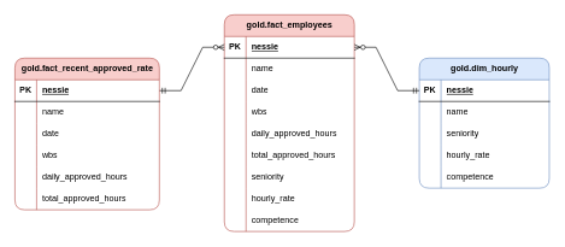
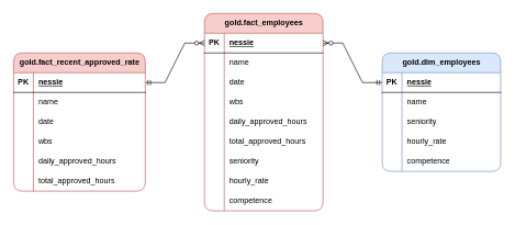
  <mxCell id="0" />
  <mxCell id="1" parent="0" />
  <mxCell id="2" value="gold.fact_employees" style="shape=table;startSize=30;container=1;collapsible=1;childLayout=tableLayout;fixedRows=1;rowLines=0;fontStyle=1;align=center;resizeLast=1;html=1;rounded=1;fillColor=#f8cecc;strokeColor=#b85450;" parent="1" vertex="1"><mxGeometry x="310" y="20" width="180" height="300" as="geometry" /></mxCell>
  <mxCell id="3" value="" style="shape=tableRow;horizontal=0;startSize=0;swimlaneHead=0;swimlaneBody=0;fillColor=none;collapsible=0;dropTarget=0;points=[[0,0.5],[1,0.5]];portConstraint=eastwest;top=0;left=0;right=0;bottom=1;" parent="2" vertex="1"><mxGeometry y="30" width="180" height="30" as="geometry" /></mxCell>
  <mxCell id="4" value="PK" style="shape=partialRectangle;connectable=0;fillColor=none;top=0;left=0;bottom=0;right=0;fontStyle=1;overflow=hidden;whiteSpace=wrap;html=1;" parent="3" vertex="1"><mxGeometry width="30" height="30" as="geometry"><mxRectangle width="30" height="30" as="alternateBounds" /></mxGeometry></mxCell>
  <mxCell id="5" value="nessie" style="shape=partialRectangle;connectable=0;fillColor=none;top=0;left=0;bottom=0;right=0;align=left;spacingLeft=6;fontStyle=5;overflow=hidden;whiteSpace=wrap;html=1;" parent="3" vertex="1"><mxGeometry x="30" width="150" height="30" as="geometry"><mxRectangle width="150" height="30" as="alternateBounds" /></mxGeometry></mxCell>
  <mxCell id="6" value="" style="shape=tableRow;horizontal=0;startSize=0;swimlaneHead=0;swimlaneBody=0;fillColor=none;collapsible=0;dropTarget=0;points=[[0,0.5],[1,0.5]];portConstraint=eastwest;top=0;left=0;right=0;bottom=0;" parent="2" vertex="1"><mxGeometry y="60" width="180" height="30" as="geometry" /></mxCell>
  <mxCell id="7" value="" style="shape=partialRectangle;connectable=0;fillColor=none;top=0;left=0;bottom=0;right=0;editable=1;overflow=hidden;whiteSpace=wrap;html=1;" parent="6" vertex="1"><mxGeometry width="30" height="30" as="geometry"><mxRectangle width="30" height="30" as="alternateBounds" /></mxGeometry></mxCell>
  <mxCell id="8" value="name" style="shape=partialRectangle;connectable=0;fillColor=none;top=0;left=0;bottom=0;right=0;align=left;spacingLeft=6;overflow=hidden;whiteSpace=wrap;html=1;" parent="6" vertex="1"><mxGeometry x="30" width="150" height="30" as="geometry"><mxRectangle width="150" height="30" as="alternateBounds" /></mxGeometry></mxCell>
  <mxCell id="9" value="" style="shape=tableRow;horizontal=0;startSize=0;swimlaneHead=0;swimlaneBody=0;fillColor=none;collapsible=0;dropTarget=0;points=[[0,0.5],[1,0.5]];portConstraint=eastwest;top=0;left=0;right=0;bottom=0;" parent="2" vertex="1"><mxGeometry y="90" width="180" height="30" as="geometry" /></mxCell>
  <mxCell id="10" value="" style="shape=partialRectangle;connectable=0;fillColor=none;top=0;left=0;bottom=0;right=0;editable=1;overflow=hidden;whiteSpace=wrap;html=1;" parent="9" vertex="1"><mxGeometry width="30" height="30" as="geometry"><mxRectangle width="30" height="30" as="alternateBounds" /></mxGeometry></mxCell>
  <mxCell id="11" value="date" style="shape=partialRectangle;connectable=0;fillColor=none;top=0;left=0;bottom=0;right=0;align=left;spacingLeft=6;overflow=hidden;whiteSpace=wrap;html=1;" parent="9" vertex="1"><mxGeometry x="30" width="150" height="30" as="geometry"><mxRectangle width="150" height="30" as="alternateBounds" /></mxGeometry></mxCell>
  <mxCell id="12" value="" style="shape=tableRow;horizontal=0;startSize=0;swimlaneHead=0;swimlaneBody=0;fillColor=none;collapsible=0;dropTarget=0;points=[[0,0.5],[1,0.5]];portConstraint=eastwest;top=0;left=0;right=0;bottom=0;" parent="2" vertex="1"><mxGeometry y="120" width="180" height="30" as="geometry" /></mxCell>
  <mxCell id="13" value="" style="shape=partialRectangle;connectable=0;fillColor=none;top=0;left=0;bottom=0;right=0;editable=1;overflow=hidden;whiteSpace=wrap;html=1;" parent="12" vertex="1"><mxGeometry width="30" height="30" as="geometry"><mxRectangle width="30" height="30" as="alternateBounds" /></mxGeometry></mxCell>
  <mxCell id="14" value="wbs" style="shape=partialRectangle;connectable=0;fillColor=none;top=0;left=0;bottom=0;right=0;align=left;spacingLeft=6;overflow=hidden;whiteSpace=wrap;html=1;" parent="12" vertex="1"><mxGeometry x="30" width="150" height="30" as="geometry"><mxRectangle width="150" height="30" as="alternateBounds" /></mxGeometry></mxCell>
  <mxCell id="15" value="" style="shape=tableRow;horizontal=0;startSize=0;swimlaneHead=0;swimlaneBody=0;fillColor=none;collapsible=0;dropTarget=0;points=[[0,0.5],[1,0.5]];portConstraint=eastwest;top=0;left=0;right=0;bottom=0;" parent="2" vertex="1"><mxGeometry y="150" width="180" height="30" as="geometry" /></mxCell>
  <mxCell id="16" value="" style="shape=partialRectangle;connectable=0;fillColor=none;top=0;left=0;bottom=0;right=0;editable=1;overflow=hidden;whiteSpace=wrap;html=1;" parent="15" vertex="1"><mxGeometry width="30" height="30" as="geometry"><mxRectangle width="30" height="30" as="alternateBounds" /></mxGeometry></mxCell>
  <mxCell id="17" value="daily_approved_hours" style="shape=partialRectangle;connectable=0;fillColor=none;top=0;left=0;bottom=0;right=0;align=left;spacingLeft=6;overflow=hidden;whiteSpace=wrap;html=1;" parent="15" vertex="1"><mxGeometry x="30" width="150" height="30" as="geometry"><mxRectangle width="150" height="30" as="alternateBounds" /></mxGeometry></mxCell>
  <mxCell id="18" value="" style="shape=tableRow;horizontal=0;startSize=0;swimlaneHead=0;swimlaneBody=0;fillColor=none;collapsible=0;dropTarget=0;points=[[0,0.5],[1,0.5]];portConstraint=eastwest;top=0;left=0;right=0;bottom=0;" vertex="1" parent="2"><mxGeometry y="180" width="180" height="30" as="geometry" /></mxCell>
  <mxCell id="19" value="" style="shape=partialRectangle;connectable=0;fillColor=none;top=0;left=0;bottom=0;right=0;editable=1;overflow=hidden;whiteSpace=wrap;html=1;" vertex="1" parent="18"><mxGeometry width="30" height="30" as="geometry"><mxRectangle width="30" height="30" as="alternateBounds" /></mxGeometry></mxCell>
  <mxCell id="20" value="total_approved_hours" style="shape=partialRectangle;connectable=0;fillColor=none;top=0;left=0;bottom=0;right=0;align=left;spacingLeft=6;overflow=hidden;whiteSpace=wrap;html=1;" vertex="1" parent="18"><mxGeometry x="30" width="150" height="30" as="geometry"><mxRectangle width="150" height="30" as="alternateBounds" /></mxGeometry></mxCell>
  <mxCell id="21" value="" style="shape=tableRow;horizontal=0;startSize=0;swimlaneHead=0;swimlaneBody=0;fillColor=none;collapsible=0;dropTarget=0;points=[[0,0.5],[1,0.5]];portConstraint=eastwest;top=0;left=0;right=0;bottom=0;" vertex="1" parent="2"><mxGeometry y="210" width="180" height="30" as="geometry" /></mxCell>
  <mxCell id="22" value="" style="shape=partialRectangle;connectable=0;fillColor=none;top=0;left=0;bottom=0;right=0;editable=1;overflow=hidden;whiteSpace=wrap;html=1;" vertex="1" parent="21"><mxGeometry width="30" height="30" as="geometry"><mxRectangle width="30" height="30" as="alternateBounds" /></mxGeometry></mxCell>
  <mxCell id="23" value="seniority" style="shape=partialRectangle;connectable=0;fillColor=none;top=0;left=0;bottom=0;right=0;align=left;spacingLeft=6;overflow=hidden;whiteSpace=wrap;html=1;" vertex="1" parent="21"><mxGeometry x="30" width="150" height="30" as="geometry"><mxRectangle width="150" height="30" as="alternateBounds" /></mxGeometry></mxCell>
  <mxCell id="24" value="" style="shape=tableRow;horizontal=0;startSize=0;swimlaneHead=0;swimlaneBody=0;fillColor=none;collapsible=0;dropTarget=0;points=[[0,0.5],[1,0.5]];portConstraint=eastwest;top=0;left=0;right=0;bottom=0;" vertex="1" parent="2"><mxGeometry y="240" width="180" height="30" as="geometry" /></mxCell>
  <mxCell id="25" value="" style="shape=partialRectangle;connectable=0;fillColor=none;top=0;left=0;bottom=0;right=0;editable=1;overflow=hidden;whiteSpace=wrap;html=1;" vertex="1" parent="24"><mxGeometry width="30" height="30" as="geometry"><mxRectangle width="30" height="30" as="alternateBounds" /></mxGeometry></mxCell>
  <mxCell id="26" value="hourly_rate" style="shape=partialRectangle;connectable=0;fillColor=none;top=0;left=0;bottom=0;right=0;align=left;spacingLeft=6;overflow=hidden;whiteSpace=wrap;html=1;" vertex="1" parent="24"><mxGeometry x="30" width="150" height="30" as="geometry"><mxRectangle width="150" height="30" as="alternateBounds" /></mxGeometry></mxCell>
  <mxCell id="27" value="" style="shape=tableRow;horizontal=0;startSize=0;swimlaneHead=0;swimlaneBody=0;fillColor=none;collapsible=0;dropTarget=0;points=[[0,0.5],[1,0.5]];portConstraint=eastwest;top=0;left=0;right=0;bottom=0;" vertex="1" parent="2"><mxGeometry y="270" width="180" height="30" as="geometry" /></mxCell>
  <mxCell id="28" value="" style="shape=partialRectangle;connectable=0;fillColor=none;top=0;left=0;bottom=0;right=0;editable=1;overflow=hidden;whiteSpace=wrap;html=1;" vertex="1" parent="27"><mxGeometry width="30" height="30" as="geometry"><mxRectangle width="30" height="30" as="alternateBounds" /></mxGeometry></mxCell>
  <mxCell id="29" value="competence" style="shape=partialRectangle;connectable=0;fillColor=none;top=0;left=0;bottom=0;right=0;align=left;spacingLeft=6;overflow=hidden;whiteSpace=wrap;html=1;" vertex="1" parent="27"><mxGeometry x="30" width="150" height="30" as="geometry"><mxRectangle width="150" height="30" as="alternateBounds" /></mxGeometry></mxCell>
  <mxCell id="30" value="" style="edgeStyle=entityRelationEdgeStyle;fontSize=12;html=1;endArrow=ERzeroToMany;startArrow=ERmandOne;rounded=0;exitX=1;exitY=0.5;exitDx=0;exitDy=0;entryX=0;entryY=0.5;entryDx=0;entryDy=0;" parent="1" source="32" target="3" edge="1"><mxGeometry width="100" height="100" relative="1" as="geometry"><mxPoint x="420" y="360" as="sourcePoint" /><mxPoint x="220" y="420" as="targetPoint" /></mxGeometry></mxCell>
  <mxCell id="31" value="gold.fact_recent_approved_rate" style="shape=table;startSize=30;container=1;collapsible=1;childLayout=tableLayout;fixedRows=1;rowLines=0;fontStyle=1;align=center;resizeLast=1;html=1;rounded=1;fillColor=#f8cecc;strokeColor=#b85450;" vertex="1" parent="1"><mxGeometry x="20" y="80" width="200" height="210" as="geometry" /></mxCell>
  <mxCell id="32" value="" style="shape=tableRow;horizontal=0;startSize=0;swimlaneHead=0;swimlaneBody=0;fillColor=none;collapsible=0;dropTarget=0;points=[[0,0.5],[1,0.5]];portConstraint=eastwest;top=0;left=0;right=0;bottom=1;" vertex="1" parent="31"><mxGeometry y="30" width="200" height="30" as="geometry" /></mxCell>
  <mxCell id="33" value="PK" style="shape=partialRectangle;connectable=0;fillColor=none;top=0;left=0;bottom=0;right=0;fontStyle=1;overflow=hidden;whiteSpace=wrap;html=1;" vertex="1" parent="32"><mxGeometry width="30" height="30" as="geometry"><mxRectangle width="30" height="30" as="alternateBounds" /></mxGeometry></mxCell>
  <mxCell id="34" value="nessie" style="shape=partialRectangle;connectable=0;fillColor=none;top=0;left=0;bottom=0;right=0;align=left;spacingLeft=6;fontStyle=5;overflow=hidden;whiteSpace=wrap;html=1;" vertex="1" parent="32"><mxGeometry x="30" width="170" height="30" as="geometry"><mxRectangle width="170" height="30" as="alternateBounds" /></mxGeometry></mxCell>
  <mxCell id="35" value="" style="shape=tableRow;horizontal=0;startSize=0;swimlaneHead=0;swimlaneBody=0;fillColor=none;collapsible=0;dropTarget=0;points=[[0,0.5],[1,0.5]];portConstraint=eastwest;top=0;left=0;right=0;bottom=0;" vertex="1" parent="31"><mxGeometry y="60" width="200" height="30" as="geometry" /></mxCell>
  <mxCell id="36" value="" style="shape=partialRectangle;connectable=0;fillColor=none;top=0;left=0;bottom=0;right=0;editable=1;overflow=hidden;whiteSpace=wrap;html=1;" vertex="1" parent="35"><mxGeometry width="30" height="30" as="geometry"><mxRectangle width="30" height="30" as="alternateBounds" /></mxGeometry></mxCell>
  <mxCell id="37" value="name" style="shape=partialRectangle;connectable=0;fillColor=none;top=0;left=0;bottom=0;right=0;align=left;spacingLeft=6;overflow=hidden;whiteSpace=wrap;html=1;" vertex="1" parent="35"><mxGeometry x="30" width="170" height="30" as="geometry"><mxRectangle width="170" height="30" as="alternateBounds" /></mxGeometry></mxCell>
  <mxCell id="38" value="" style="shape=tableRow;horizontal=0;startSize=0;swimlaneHead=0;swimlaneBody=0;fillColor=none;collapsible=0;dropTarget=0;points=[[0,0.5],[1,0.5]];portConstraint=eastwest;top=0;left=0;right=0;bottom=0;" vertex="1" parent="31"><mxGeometry y="90" width="200" height="30" as="geometry" /></mxCell>
  <mxCell id="39" value="" style="shape=partialRectangle;connectable=0;fillColor=none;top=0;left=0;bottom=0;right=0;editable=1;overflow=hidden;whiteSpace=wrap;html=1;" vertex="1" parent="38"><mxGeometry width="30" height="30" as="geometry"><mxRectangle width="30" height="30" as="alternateBounds" /></mxGeometry></mxCell>
  <mxCell id="40" value="date" style="shape=partialRectangle;connectable=0;fillColor=none;top=0;left=0;bottom=0;right=0;align=left;spacingLeft=6;overflow=hidden;whiteSpace=wrap;html=1;" vertex="1" parent="38"><mxGeometry x="30" width="170" height="30" as="geometry"><mxRectangle width="170" height="30" as="alternateBounds" /></mxGeometry></mxCell>
  <mxCell id="41" value="" style="shape=tableRow;horizontal=0;startSize=0;swimlaneHead=0;swimlaneBody=0;fillColor=none;collapsible=0;dropTarget=0;points=[[0,0.5],[1,0.5]];portConstraint=eastwest;top=0;left=0;right=0;bottom=0;" vertex="1" parent="31"><mxGeometry y="120" width="200" height="30" as="geometry" /></mxCell>
  <mxCell id="42" value="" style="shape=partialRectangle;connectable=0;fillColor=none;top=0;left=0;bottom=0;right=0;editable=1;overflow=hidden;whiteSpace=wrap;html=1;" vertex="1" parent="41"><mxGeometry width="30" height="30" as="geometry"><mxRectangle width="30" height="30" as="alternateBounds" /></mxGeometry></mxCell>
  <mxCell id="43" value="wbs" style="shape=partialRectangle;connectable=0;fillColor=none;top=0;left=0;bottom=0;right=0;align=left;spacingLeft=6;overflow=hidden;whiteSpace=wrap;html=1;" vertex="1" parent="41"><mxGeometry x="30" width="170" height="30" as="geometry"><mxRectangle width="170" height="30" as="alternateBounds" /></mxGeometry></mxCell>
  <mxCell id="44" value="" style="shape=tableRow;horizontal=0;startSize=0;swimlaneHead=0;swimlaneBody=0;fillColor=none;collapsible=0;dropTarget=0;points=[[0,0.5],[1,0.5]];portConstraint=eastwest;top=0;left=0;right=0;bottom=0;" vertex="1" parent="31"><mxGeometry y="150" width="200" height="30" as="geometry" /></mxCell>
  <mxCell id="45" value="" style="shape=partialRectangle;connectable=0;fillColor=none;top=0;left=0;bottom=0;right=0;editable=1;overflow=hidden;whiteSpace=wrap;html=1;" vertex="1" parent="44"><mxGeometry width="30" height="30" as="geometry"><mxRectangle width="30" height="30" as="alternateBounds" /></mxGeometry></mxCell>
  <mxCell id="46" value="daily_approved_hours" style="shape=partialRectangle;connectable=0;fillColor=none;top=0;left=0;bottom=0;right=0;align=left;spacingLeft=6;overflow=hidden;whiteSpace=wrap;html=1;" vertex="1" parent="44"><mxGeometry x="30" width="170" height="30" as="geometry"><mxRectangle width="170" height="30" as="alternateBounds" /></mxGeometry></mxCell>
  <mxCell id="47" value="" style="shape=tableRow;horizontal=0;startSize=0;swimlaneHead=0;swimlaneBody=0;fillColor=none;collapsible=0;dropTarget=0;points=[[0,0.5],[1,0.5]];portConstraint=eastwest;top=0;left=0;right=0;bottom=0;" vertex="1" parent="31"><mxGeometry y="180" width="200" height="30" as="geometry" /></mxCell>
  <mxCell id="48" value="" style="shape=partialRectangle;connectable=0;fillColor=none;top=0;left=0;bottom=0;right=0;editable=1;overflow=hidden;whiteSpace=wrap;html=1;" vertex="1" parent="47"><mxGeometry width="30" height="30" as="geometry"><mxRectangle width="30" height="30" as="alternateBounds" /></mxGeometry></mxCell>
  <mxCell id="49" value="total_approved_hours" style="shape=partialRectangle;connectable=0;fillColor=none;top=0;left=0;bottom=0;right=0;align=left;spacingLeft=6;overflow=hidden;whiteSpace=wrap;html=1;" vertex="1" parent="47"><mxGeometry x="30" width="170" height="30" as="geometry"><mxRectangle width="170" height="30" as="alternateBounds" /></mxGeometry></mxCell>
- <mxCell id="50" value="gold.dim_hourly" style="shape=table;startSize=30;container=1;collapsible=1;childLayout=tableLayout;fixedRows=1;rowLines=0;fontStyle=1;align=center;resizeLast=1;html=1;rounded=1;fillColor=#dae8fc;strokeColor=#6c8ebf;" vertex="1" parent="1"><mxGeometry x="580" y="80" width="180" height="180" as="geometry" /></mxCell>
+ <mxCell id="50" value="gold.dim_employees" style="shape=table;startSize=30;container=1;collapsible=1;childLayout=tableLayout;fixedRows=1;rowLines=0;fontStyle=1;align=center;resizeLast=1;html=1;rounded=1;fillColor=#dae8fc;strokeColor=#6c8ebf;" vertex="1" parent="1"><mxGeometry x="580" y="80" width="180" height="180" as="geometry" /></mxCell>
  <mxCell id="51" value="" style="shape=tableRow;horizontal=0;startSize=0;swimlaneHead=0;swimlaneBody=0;fillColor=none;collapsible=0;dropTarget=0;points=[[0,0.5],[1,0.5]];portConstraint=eastwest;top=0;left=0;right=0;bottom=1;" vertex="1" parent="50"><mxGeometry y="30" width="180" height="30" as="geometry" /></mxCell>
  <mxCell id="52" value="PK" style="shape=partialRectangle;connectable=0;fillColor=none;top=0;left=0;bottom=0;right=0;fontStyle=1;overflow=hidden;whiteSpace=wrap;html=1;" vertex="1" parent="51"><mxGeometry width="30" height="30" as="geometry"><mxRectangle width="30" height="30" as="alternateBounds" /></mxGeometry></mxCell>
  <mxCell id="53" value="nessie" style="shape=partialRectangle;connectable=0;fillColor=none;top=0;left=0;bottom=0;right=0;align=left;spacingLeft=6;fontStyle=5;overflow=hidden;whiteSpace=wrap;html=1;" vertex="1" parent="51"><mxGeometry x="30" width="150" height="30" as="geometry"><mxRectangle width="150" height="30" as="alternateBounds" /></mxGeometry></mxCell>
  <mxCell id="54" value="" style="shape=tableRow;horizontal=0;startSize=0;swimlaneHead=0;swimlaneBody=0;fillColor=none;collapsible=0;dropTarget=0;points=[[0,0.5],[1,0.5]];portConstraint=eastwest;top=0;left=0;right=0;bottom=0;" vertex="1" parent="50"><mxGeometry y="60" width="180" height="30" as="geometry" /></mxCell>
  <mxCell id="55" value="" style="shape=partialRectangle;connectable=0;fillColor=none;top=0;left=0;bottom=0;right=0;editable=1;overflow=hidden;whiteSpace=wrap;html=1;" vertex="1" parent="54"><mxGeometry width="30" height="30" as="geometry"><mxRectangle width="30" height="30" as="alternateBounds" /></mxGeometry></mxCell>
  <mxCell id="56" value="name" style="shape=partialRectangle;connectable=0;fillColor=none;top=0;left=0;bottom=0;right=0;align=left;spacingLeft=6;overflow=hidden;whiteSpace=wrap;html=1;" vertex="1" parent="54"><mxGeometry x="30" width="150" height="30" as="geometry"><mxRectangle width="150" height="30" as="alternateBounds" /></mxGeometry></mxCell>
  <mxCell id="57" value="" style="shape=tableRow;horizontal=0;startSize=0;swimlaneHead=0;swimlaneBody=0;fillColor=none;collapsible=0;dropTarget=0;points=[[0,0.5],[1,0.5]];portConstraint=eastwest;top=0;left=0;right=0;bottom=0;" vertex="1" parent="50"><mxGeometry y="90" width="180" height="30" as="geometry" /></mxCell>
  <mxCell id="58" value="" style="shape=partialRectangle;connectable=0;fillColor=none;top=0;left=0;bottom=0;right=0;editable=1;overflow=hidden;whiteSpace=wrap;html=1;" vertex="1" parent="57"><mxGeometry width="30" height="30" as="geometry"><mxRectangle width="30" height="30" as="alternateBounds" /></mxGeometry></mxCell>
  <mxCell id="59" value="seniority" style="shape=partialRectangle;connectable=0;fillColor=none;top=0;left=0;bottom=0;right=0;align=left;spacingLeft=6;overflow=hidden;whiteSpace=wrap;html=1;" vertex="1" parent="57"><mxGeometry x="30" width="150" height="30" as="geometry"><mxRectangle width="150" height="30" as="alternateBounds" /></mxGeometry></mxCell>
  <mxCell id="60" value="" style="shape=tableRow;horizontal=0;startSize=0;swimlaneHead=0;swimlaneBody=0;fillColor=none;collapsible=0;dropTarget=0;points=[[0,0.5],[1,0.5]];portConstraint=eastwest;top=0;left=0;right=0;bottom=0;" vertex="1" parent="50"><mxGeometry y="120" width="180" height="30" as="geometry" /></mxCell>
  <mxCell id="61" value="" style="shape=partialRectangle;connectable=0;fillColor=none;top=0;left=0;bottom=0;right=0;editable=1;overflow=hidden;whiteSpace=wrap;html=1;" vertex="1" parent="60"><mxGeometry width="30" height="30" as="geometry"><mxRectangle width="30" height="30" as="alternateBounds" /></mxGeometry></mxCell>
  <mxCell id="62" value="hourly_rate" style="shape=partialRectangle;connectable=0;fillColor=none;top=0;left=0;bottom=0;right=0;align=left;spacingLeft=6;overflow=hidden;whiteSpace=wrap;html=1;" vertex="1" parent="60"><mxGeometry x="30" width="150" height="30" as="geometry"><mxRectangle width="150" height="30" as="alternateBounds" /></mxGeometry></mxCell>
  <mxCell id="63" value="" style="shape=tableRow;horizontal=0;startSize=0;swimlaneHead=0;swimlaneBody=0;fillColor=none;collapsible=0;dropTarget=0;points=[[0,0.5],[1,0.5]];portConstraint=eastwest;top=0;left=0;right=0;bottom=0;" vertex="1" parent="50"><mxGeometry y="150" width="180" height="30" as="geometry" /></mxCell>
  <mxCell id="64" value="" style="shape=partialRectangle;connectable=0;fillColor=none;top=0;left=0;bottom=0;right=0;editable=1;overflow=hidden;whiteSpace=wrap;html=1;" vertex="1" parent="63"><mxGeometry width="30" height="30" as="geometry"><mxRectangle width="30" height="30" as="alternateBounds" /></mxGeometry></mxCell>
  <mxCell id="65" value="competence" style="shape=partialRectangle;connectable=0;fillColor=none;top=0;left=0;bottom=0;right=0;align=left;spacingLeft=6;overflow=hidden;whiteSpace=wrap;html=1;" vertex="1" parent="63"><mxGeometry x="30" width="150" height="30" as="geometry"><mxRectangle width="150" height="30" as="alternateBounds" /></mxGeometry></mxCell>
  <mxCell id="66" value="" style="edgeStyle=entityRelationEdgeStyle;fontSize=12;html=1;endArrow=ERzeroToMany;startArrow=ERmandOne;rounded=0;exitX=0;exitY=0.5;exitDx=0;exitDy=0;entryX=1;entryY=0.5;entryDx=0;entryDy=0;" edge="1" parent="1" source="51" target="3"><mxGeometry width="100" height="100" relative="1" as="geometry"><mxPoint x="610" y="50" as="sourcePoint" /><mxPoint x="700" y="-10" as="targetPoint" /></mxGeometry></mxCell>
